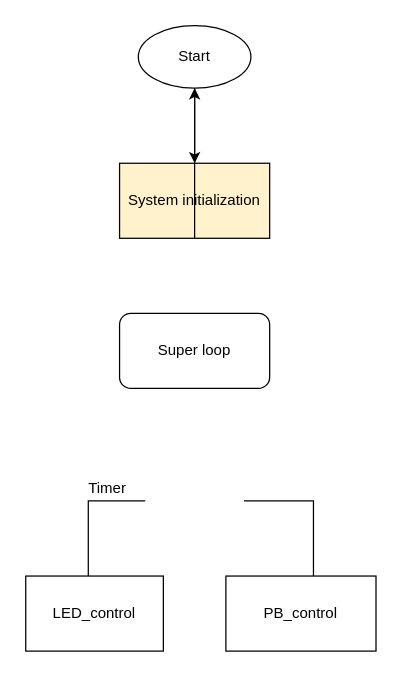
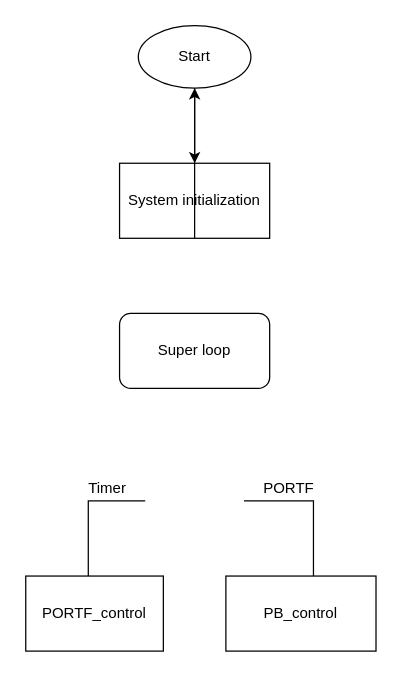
  <mxCell id="0" />
  <mxCell id="1" parent="0" />
  <mxCell id="2" value="Start" style="ellipse;whiteSpace=wrap;html=1;" parent="1" vertex="1"><mxGeometry x="110" y="20" width="90" height="50" as="geometry" /></mxCell>
  <mxCell id="3" value="" style="endArrow=classic;html=1;exitX=0.5;exitY=1;exitDx=0;exitDy=0;" parent="1" source="2" edge="1"><mxGeometry width="50" height="50" relative="1" as="geometry"><mxPoint x="120" y="200" as="sourcePoint" /><mxPoint x="155" y="130" as="targetPoint" /><Array as="points"><mxPoint x="155" y="130" /></Array></mxGeometry></mxCell>
- <mxCell id="4" value="System initialization" style="rounded=0;whiteSpace=wrap;html=1;fillColor=#fff2cc;" parent="1" vertex="1"><mxGeometry x="95" y="130" width="120" height="60" as="geometry" /></mxCell>
+ <mxCell id="4" value="System initialization" style="rounded=0;whiteSpace=wrap;html=1;" parent="1" vertex="1"><mxGeometry x="95" y="130" width="120" height="60" as="geometry" /></mxCell>
  <mxCell id="5" value="Super loop" style="rounded=1;whiteSpace=wrap;html=1;" parent="1" vertex="1"><mxGeometry x="95" y="250" width="120" height="60" as="geometry" /></mxCell>
  <mxCell id="6" value="" style="endArrow=classic;html=1;exitX=0.5;exitY=1;exitDx=0;exitDy=0;" parent="1" source="4" target="2" edge="1"><mxGeometry width="50" height="50" relative="1" as="geometry"><mxPoint x="170" y="210" as="sourcePoint" /><mxPoint x="170" y="160" as="targetPoint" /></mxGeometry></mxCell>
  <mxCell id="7" value="" style="shape=partialRectangle;whiteSpace=wrap;html=1;bottom=0;right=0;fillColor=none;" parent="1" vertex="1"><mxGeometry x="70" y="400" width="45" height="60" as="geometry" /></mxCell>
- <mxCell id="8" value="LED_control" style="rounded=0;whiteSpace=wrap;html=1;" vertex="1" parent="1"><mxGeometry x="20" y="460" width="110" height="60" as="geometry" /></mxCell>
+ <mxCell id="8" value="PORTF_control" style="rounded=0;whiteSpace=wrap;html=1;" vertex="1" parent="1"><mxGeometry x="20" y="460" width="110" height="60" as="geometry" /></mxCell>
  <mxCell id="9" value="Timer" style="text;html=1;align=center;verticalAlign=middle;resizable=0;points=[];autosize=1;strokeColor=none;fillColor=none;" vertex="1" parent="1"><mxGeometry x="60" y="380" width="50" height="20" as="geometry" /></mxCell>
  <mxCell id="10" value="" style="shape=partialRectangle;whiteSpace=wrap;html=1;bottom=0;right=0;fillColor=none;direction=south;" vertex="1" parent="1"><mxGeometry x="195" y="400" width="55" height="60" as="geometry" /></mxCell>
  <mxCell id="11" value="PB_control" style="rounded=0;whiteSpace=wrap;html=1;" vertex="1" parent="1"><mxGeometry x="180" y="460" width="120" height="60" as="geometry" /></mxCell>
+ <mxCell id="12" value="PORTF" style="text;html=1;align=center;verticalAlign=middle;resizable=0;points=[];autosize=1;strokeColor=none;fillColor=none;" vertex="1" parent="1"><mxGeometry x="200" y="380" width="60" height="20" as="geometry" /></mxCell>
